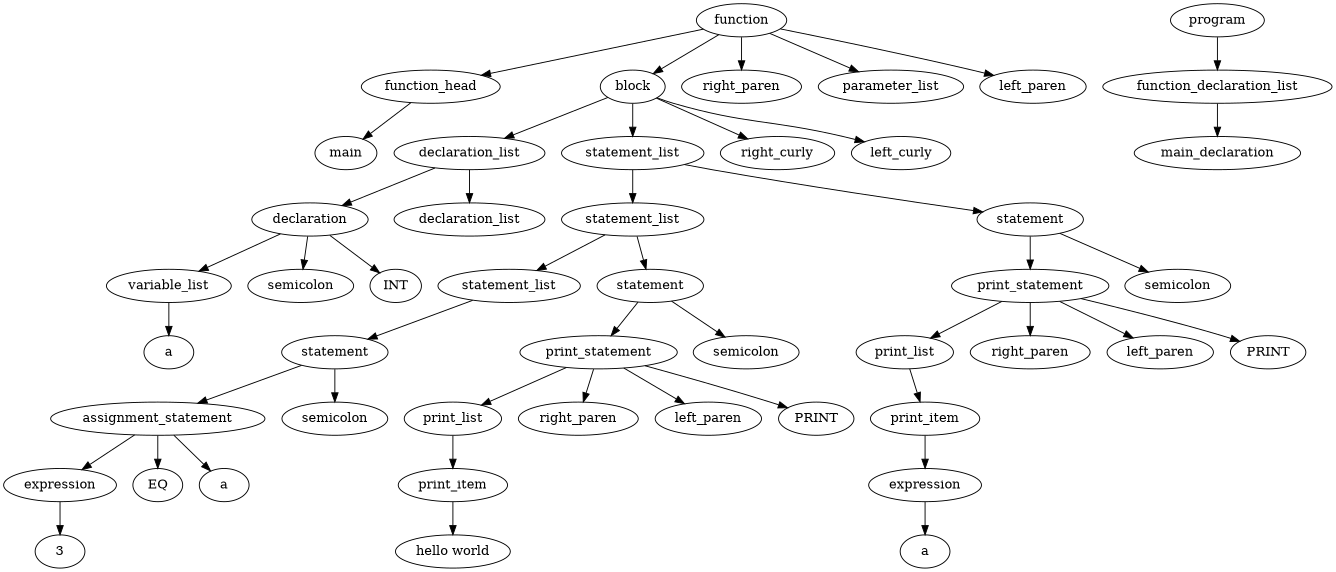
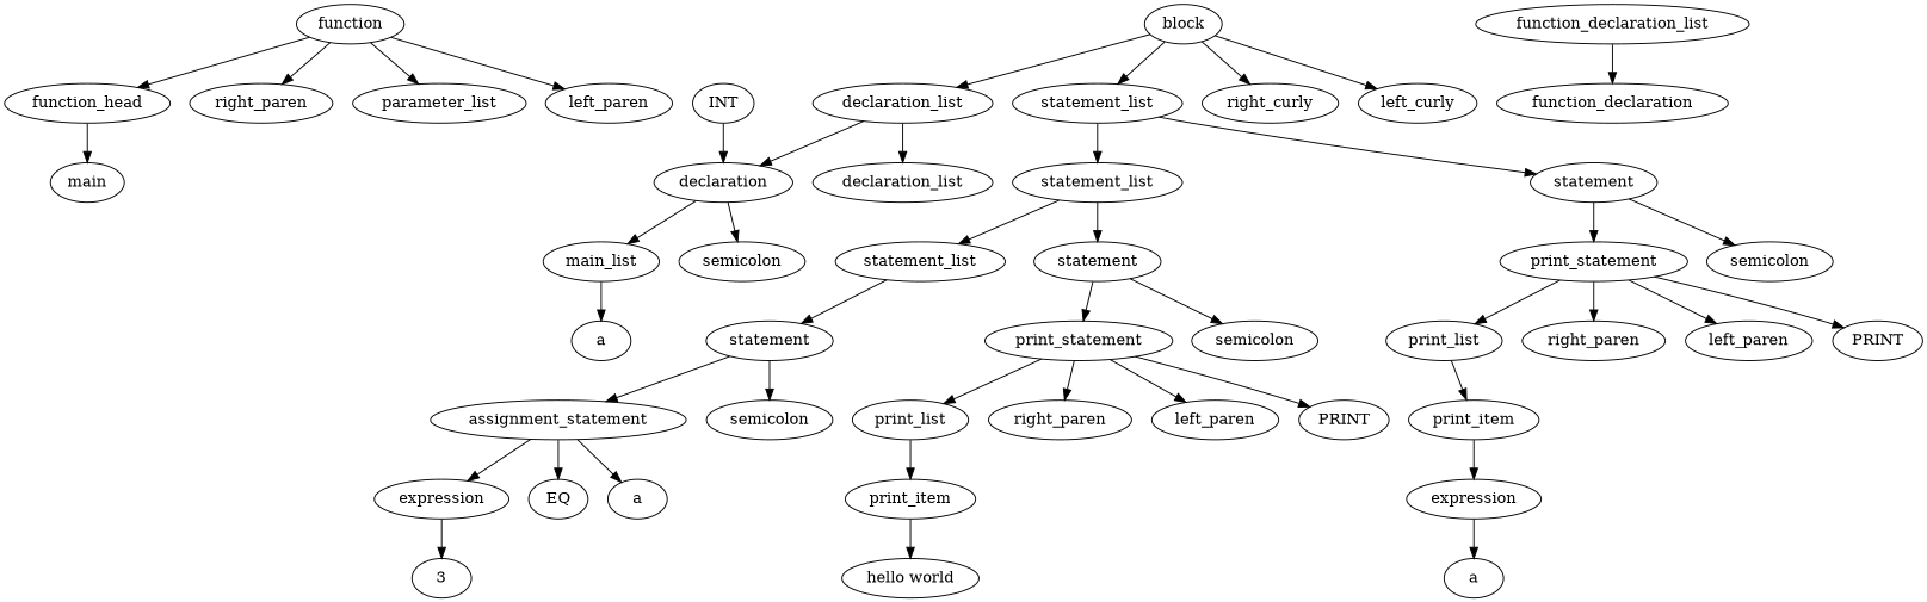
  digraph {
    ordering=out
    n1 [label=function_head]
    n2 [label=main]
-   n3 [label=variable_list]
+   n3 [label=main_list]
    n4 [label=a]
    n5 [label=declaration]
    n6 [label=semicolon]
    n7 [label=INT]
    n8 [label=declaration_list]
    n9 [label=declaration_list]
    n10 [label=expression]
    n11 [label=3]
    n12 [label=assignment_statement]
    n13 [label=EQ]
    n14 [label=a]
    n15 [label=statement]
    n16 [label=semicolon]
    n17 [label=statement_list]
    n18 [label=print_item]
    n19 [label="hello world"]
    n20 [label=print_list]
    n21 [label=print_statement]
    n22 [label=right_paren]
    n23 [label=left_paren]
    n24 [label=PRINT]
    n25 [label=statement]
    n26 [label=semicolon]
    n27 [label=statement_list]
    n28 [label=expression]
    n29 [label=a]
    n30 [label=print_item]
    n31 [label=print_list]
    n32 [label=print_statement]
    n33 [label=right_paren]
    n34 [label=left_paren]
    n35 [label=PRINT]
    n36 [label=statement]
    n37 [label=semicolon]
    n38 [label=statement_list]
    n39 [label=block]
    n40 [label=right_curly]
    n41 [label=left_curly]
    n42 [label=function]
    n43 [label=right_paren]
    n44 [label=parameter_list]
    n45 [label=left_paren]
-   n46 [label=main_declaration]
+   n46 [label=function_declaration]
    n47 [label=function_declaration_list]
-   n48 [label=program]
    n1 -> n2
    n3 -> n4
    n5 -> n3
    n5 -> n6
-   n5 -> n7
+   n7 -> n5
    n8 -> n5
    n8 -> n9
    n10 -> n11
    n12 -> n10
    n12 -> n13
    n12 -> n14
    n15 -> n12
    n15 -> n16
    n17 -> n15
    n18 -> n19
    n20 -> n18
    n21 -> n20
    n21 -> n22
    n21 -> n23
    n21 -> n24
    n25 -> n21
    n25 -> n26
    n27 -> n17
    n27 -> n25
    n28 -> n29
    n30 -> n28
    n31 -> n30
    n32 -> n31
    n32 -> n33
    n32 -> n34
    n32 -> n35
    n36 -> n32
    n36 -> n37
    n38 -> n27
    n38 -> n36
    n39 -> n8
    n39 -> n38
    n39 -> n40
    n39 -> n41
    n42 -> n1
-   n42 -> n39
    n42 -> n43
    n42 -> n44
    n42 -> n45
    n47 -> n46
-   n48 -> n47
  }
